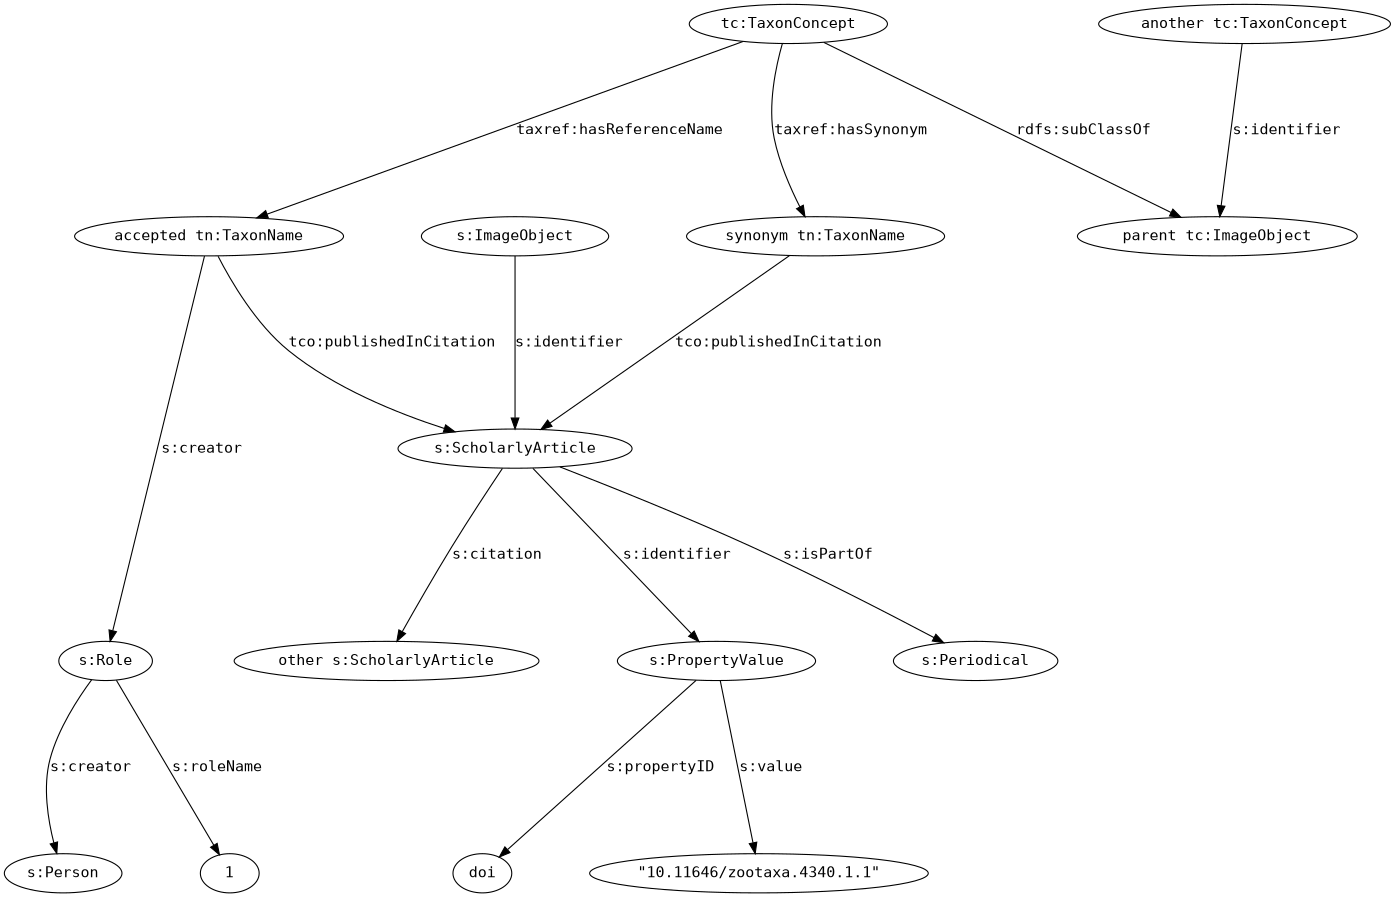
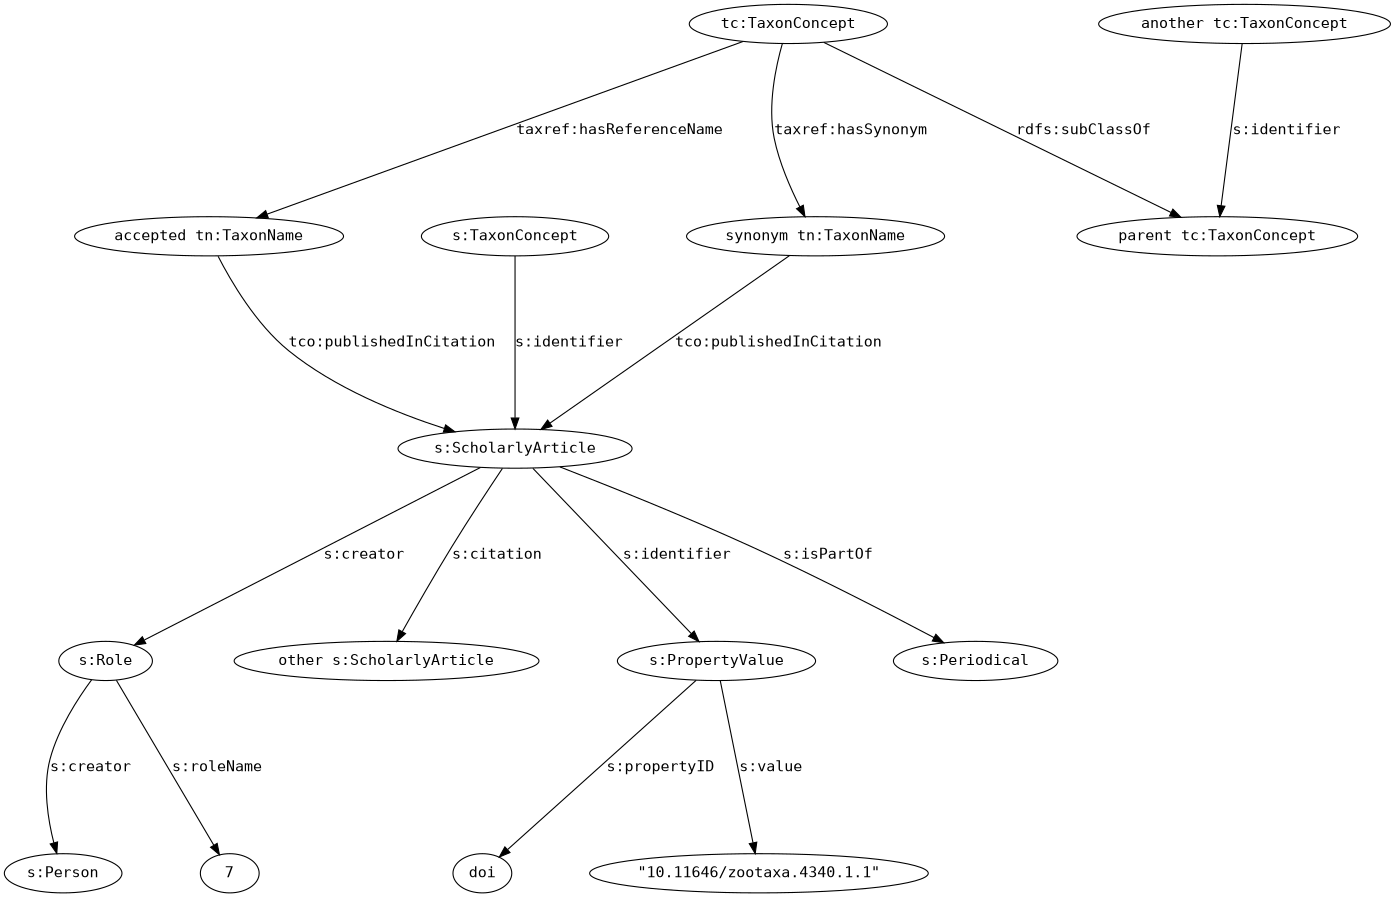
  digraph {
    fontname="DejaVu Sans Mono"
    nodesep=1
    ranksep=2
    node [fontname="DejaVu Sans Mono"]
    edge [fontname="DejaVu Sans Mono"]
    "tc:TaxonConcept"
    "accepted tn:TaxonName"
    "synonym tn:TaxonName"
-   "parent tc:TaxonConcept" [label="parent tc:ImageObject"]
+   "parent tc:TaxonConcept"
    "s:ScholarlyArticle"
    "s:Periodical"
    "s:Role"
    "other s:ScholarlyArticle"
    "s:PropertyValue"
    "another tc:TaxonConcept"
    "s:Person"
-   1
+   1 [label=7]
    doi
    "\"10.11646/zootaxa.4340.1.1\""
-   "s:ImageObject"
+   "s:ImageObject" [label="s:TaxonConcept"]
    "tc:TaxonConcept" -> "accepted tn:TaxonName" [label="taxref:hasReferenceName"]
    "tc:TaxonConcept" -> "synonym tn:TaxonName" [label="taxref:hasSynonym"]
    "tc:TaxonConcept" -> "parent tc:TaxonConcept" [label="rdfs:subClassOf"]
    "accepted tn:TaxonName" -> "s:ScholarlyArticle" [label="tco:publishedInCitation"]
    "synonym tn:TaxonName" -> "s:ScholarlyArticle" [label="tco:publishedInCitation"]
    "s:ScholarlyArticle" -> "s:Periodical" [label="s:isPartOf"]
-   "accepted tn:TaxonName" -> "s:Role" [label="s:creator"]
+   "s:ScholarlyArticle" -> "s:Role" [label="s:creator"]
    "s:ScholarlyArticle" -> "other s:ScholarlyArticle" [label="s:citation"]
    "s:ScholarlyArticle" -> "s:PropertyValue" [label="s:identifier"]
    "s:Role" -> "s:Person" [label="s:creator"]
    "s:Role" -> 1 [label="s:roleName"]
    "s:PropertyValue" -> doi [label="s:propertyID"]
    "s:PropertyValue" -> "\"10.11646/zootaxa.4340.1.1\"" [label="s:value"]
    "another tc:TaxonConcept" -> "parent tc:TaxonConcept" [label="s:identifier"]
    "s:ImageObject" -> "s:ScholarlyArticle" [label="s:identifier"]
  }
